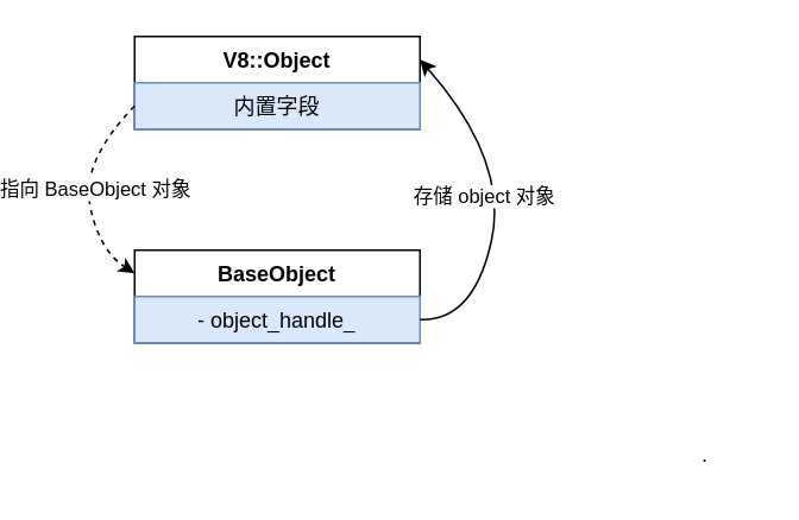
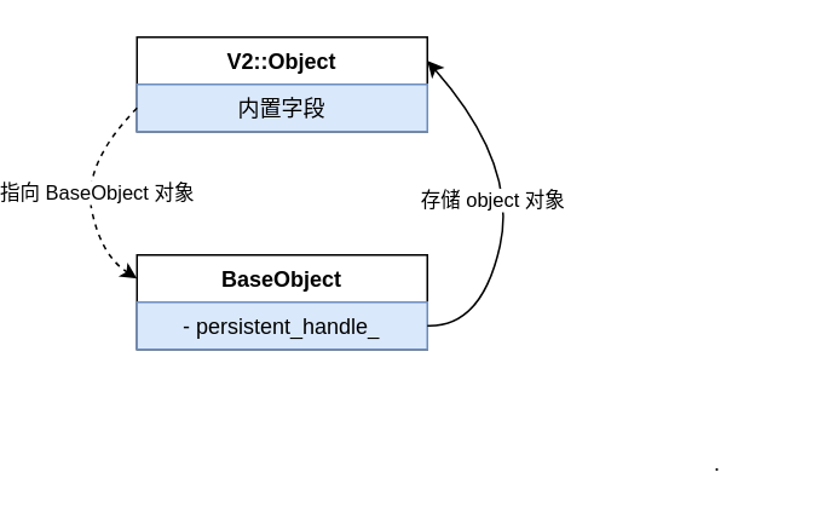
  <mxCell id="0" />
  <mxCell id="1" parent="0" />
  <mxCell id="2" value="BaseObject" style="swimlane;fontStyle=1;align=center;verticalAlign=top;childLayout=stackLayout;horizontal=1;startSize=26;horizontalStack=0;resizeParent=1;resizeParentMax=0;resizeLast=0;collapsible=1;marginBottom=0;whiteSpace=wrap;html=1;" parent="1" vertex="1"><mxGeometry x="50" y="140" width="160" height="52" as="geometry" /></mxCell>
- <mxCell id="3" value="-&amp;nbsp;object_handle_" style="text;strokeColor=#6c8ebf;fillColor=#dae8fc;align=center;verticalAlign=top;spacingLeft=4;spacingRight=4;overflow=hidden;rotatable=0;points=[[0,0.5],[1,0.5]];portConstraint=eastwest;whiteSpace=wrap;html=1;" parent="2" vertex="1"><mxGeometry y="26" width="160" height="26" as="geometry" /></mxCell>
- <mxCell id="4" value="V8::Object" style="swimlane;fontStyle=1;align=center;verticalAlign=top;childLayout=stackLayout;horizontal=1;startSize=26;horizontalStack=0;resizeParent=1;resizeParentMax=0;resizeLast=0;collapsible=1;marginBottom=0;whiteSpace=wrap;html=1;" parent="1" vertex="1"><mxGeometry x="50" y="20" width="160" height="52" as="geometry" /></mxCell>
+ <mxCell id="3" value="-&amp;nbsp;persistent_handle_" style="text;strokeColor=#6c8ebf;fillColor=#dae8fc;align=center;verticalAlign=top;spacingLeft=4;spacingRight=4;overflow=hidden;rotatable=0;points=[[0,0.5],[1,0.5]];portConstraint=eastwest;whiteSpace=wrap;html=1;" parent="2" vertex="1"><mxGeometry y="26" width="160" height="26" as="geometry" /></mxCell>
+ <mxCell id="4" value="V2::Object" style="swimlane;fontStyle=1;align=center;verticalAlign=top;childLayout=stackLayout;horizontal=1;startSize=26;horizontalStack=0;resizeParent=1;resizeParentMax=0;resizeLast=0;collapsible=1;marginBottom=0;whiteSpace=wrap;html=1;" parent="1" vertex="1"><mxGeometry x="50" y="20" width="160" height="52" as="geometry" /></mxCell>
  <mxCell id="5" value="内置字段" style="text;strokeColor=#6c8ebf;fillColor=#dae8fc;align=center;verticalAlign=top;spacingLeft=4;spacingRight=4;overflow=hidden;rotatable=0;points=[[0,0.5],[1,0.5]];portConstraint=eastwest;whiteSpace=wrap;html=1;" parent="4" vertex="1"><mxGeometry y="26" width="160" height="26" as="geometry" /></mxCell>
  <mxCell id="6" value="" style="curved=1;endArrow=classic;html=1;rounded=0;entryX=1;entryY=0.25;entryDx=0;entryDy=0;exitX=1;exitY=0.5;exitDx=0;exitDy=0;" parent="1" source="3" target="4" edge="1"><mxGeometry width="50" height="50" relative="1" as="geometry"><mxPoint x="210" y="300" as="sourcePoint" /><mxPoint x="260" y="250" as="targetPoint" /><Array as="points"><mxPoint x="240" y="180" /><mxPoint x="260" y="90" /></Array></mxGeometry></mxCell>
  <mxCell id="7" value="存储 object 对象" style="edgeLabel;html=1;align=center;verticalAlign=middle;resizable=0;points=[];" parent="6" vertex="1" connectable="0"><mxGeometry x="-0.419" y="1" relative="1" as="geometry"><mxPoint y="-43" as="offset" /></mxGeometry></mxCell>
  <mxCell id="8" value="" style="curved=1;endArrow=classic;html=1;rounded=0;exitX=0;exitY=0.5;exitDx=0;exitDy=0;entryX=0;entryY=0.25;entryDx=0;entryDy=0;dashed=1;" parent="1" source="5" target="2" edge="1"><mxGeometry width="50" height="50" relative="1" as="geometry"><mxPoint x="170" y="110" as="sourcePoint" /><mxPoint x="220" y="60" as="targetPoint" /><Array as="points"><mxPoint x="20" y="90" /><mxPoint x="30" y="140" /></Array></mxGeometry></mxCell>
  <mxCell id="9" value="指向 BaseObject 对象" style="edgeLabel;html=1;align=center;verticalAlign=middle;resizable=0;points=[];" parent="8" vertex="1" connectable="0"><mxGeometry x="-0.159" y="6" relative="1" as="geometry"><mxPoint y="10" as="offset" /></mxGeometry></mxCell>
  <mxCell id="10" value="." style="text;html=1;strokeColor=none;fillColor=none;align=center;verticalAlign=middle;whiteSpace=wrap;rounded=0;" parent="1" vertex="1"><mxGeometry x="340" y="240" width="60" height="30" as="geometry" /></mxCell>
